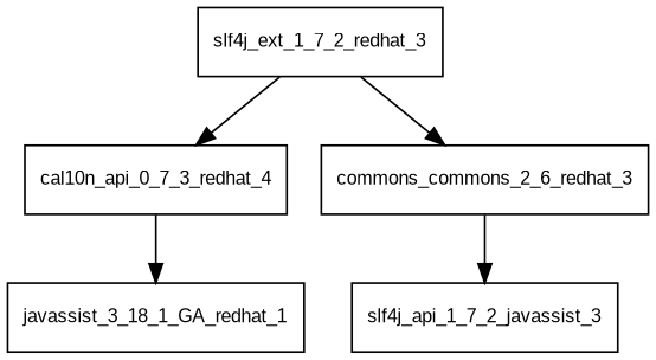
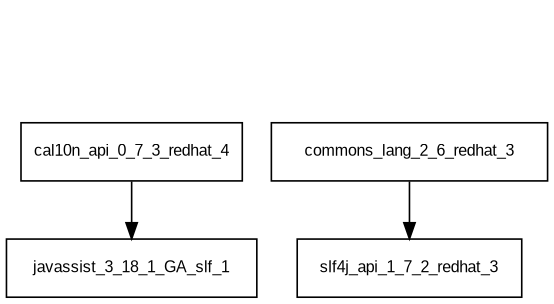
  digraph {
    fontname="Liberation Sans"
    node [fontname="Liberation Sans" fontsize=10.0 shape=box]
    edge [fontname="Liberation Sans"]
-   slf4j_ext_1_7_2_redhat_3
    cal10n_api_0_7_3_redhat_4
-   commons_lang_2_6_redhat_3 [label=commons_commons_2_6_redhat_3]
-   javassist_3_18_1_GA_redhat_1
-   slf4j_api_1_7_2_redhat_3 [label=slf4j_api_1_7_2_javassist_3]
-   slf4j_ext_1_7_2_redhat_3 -> cal10n_api_0_7_3_redhat_4
-   slf4j_ext_1_7_2_redhat_3 -> commons_lang_2_6_redhat_3
+   commons_lang_2_6_redhat_3
+   javassist_3_18_1_GA_redhat_1 [label=javassist_3_18_1_GA_slf_1]
+   slf4j_api_1_7_2_redhat_3
    cal10n_api_0_7_3_redhat_4 -> javassist_3_18_1_GA_redhat_1
    commons_lang_2_6_redhat_3 -> slf4j_api_1_7_2_redhat_3
  }
